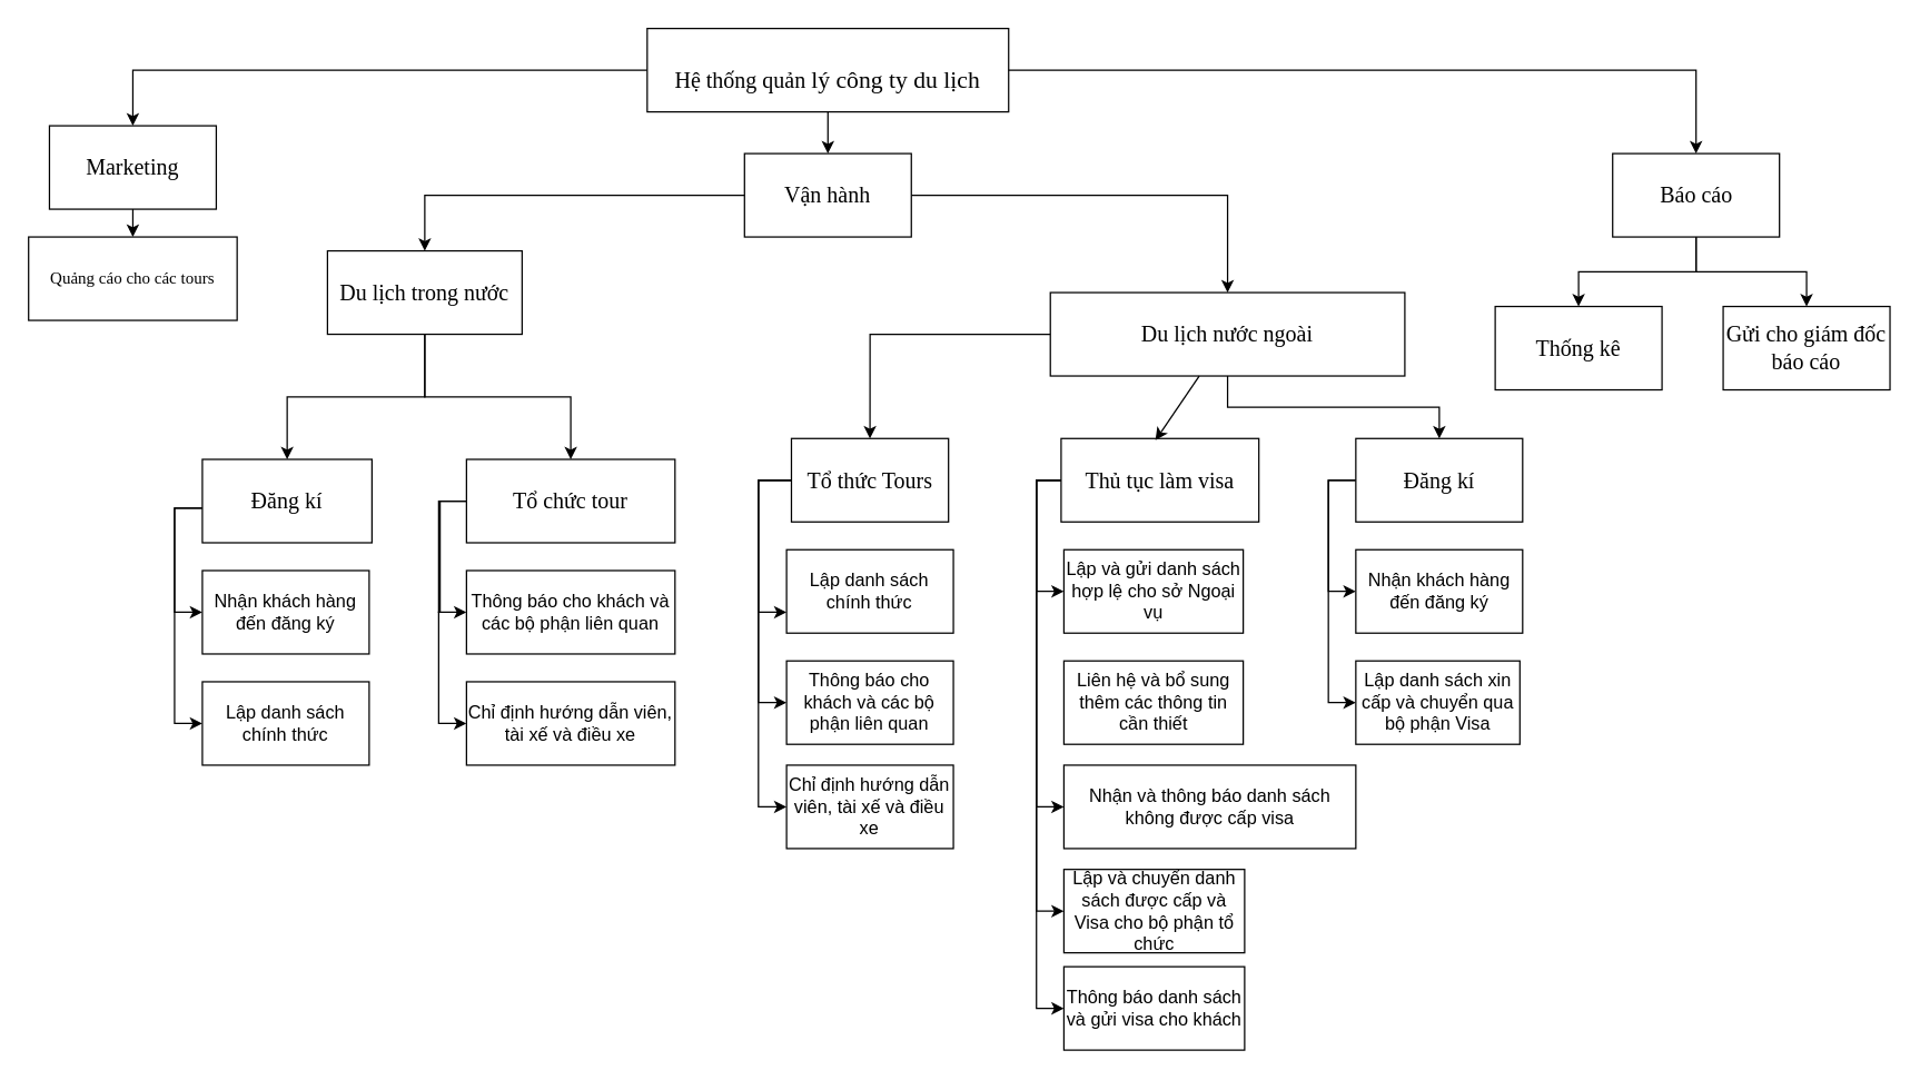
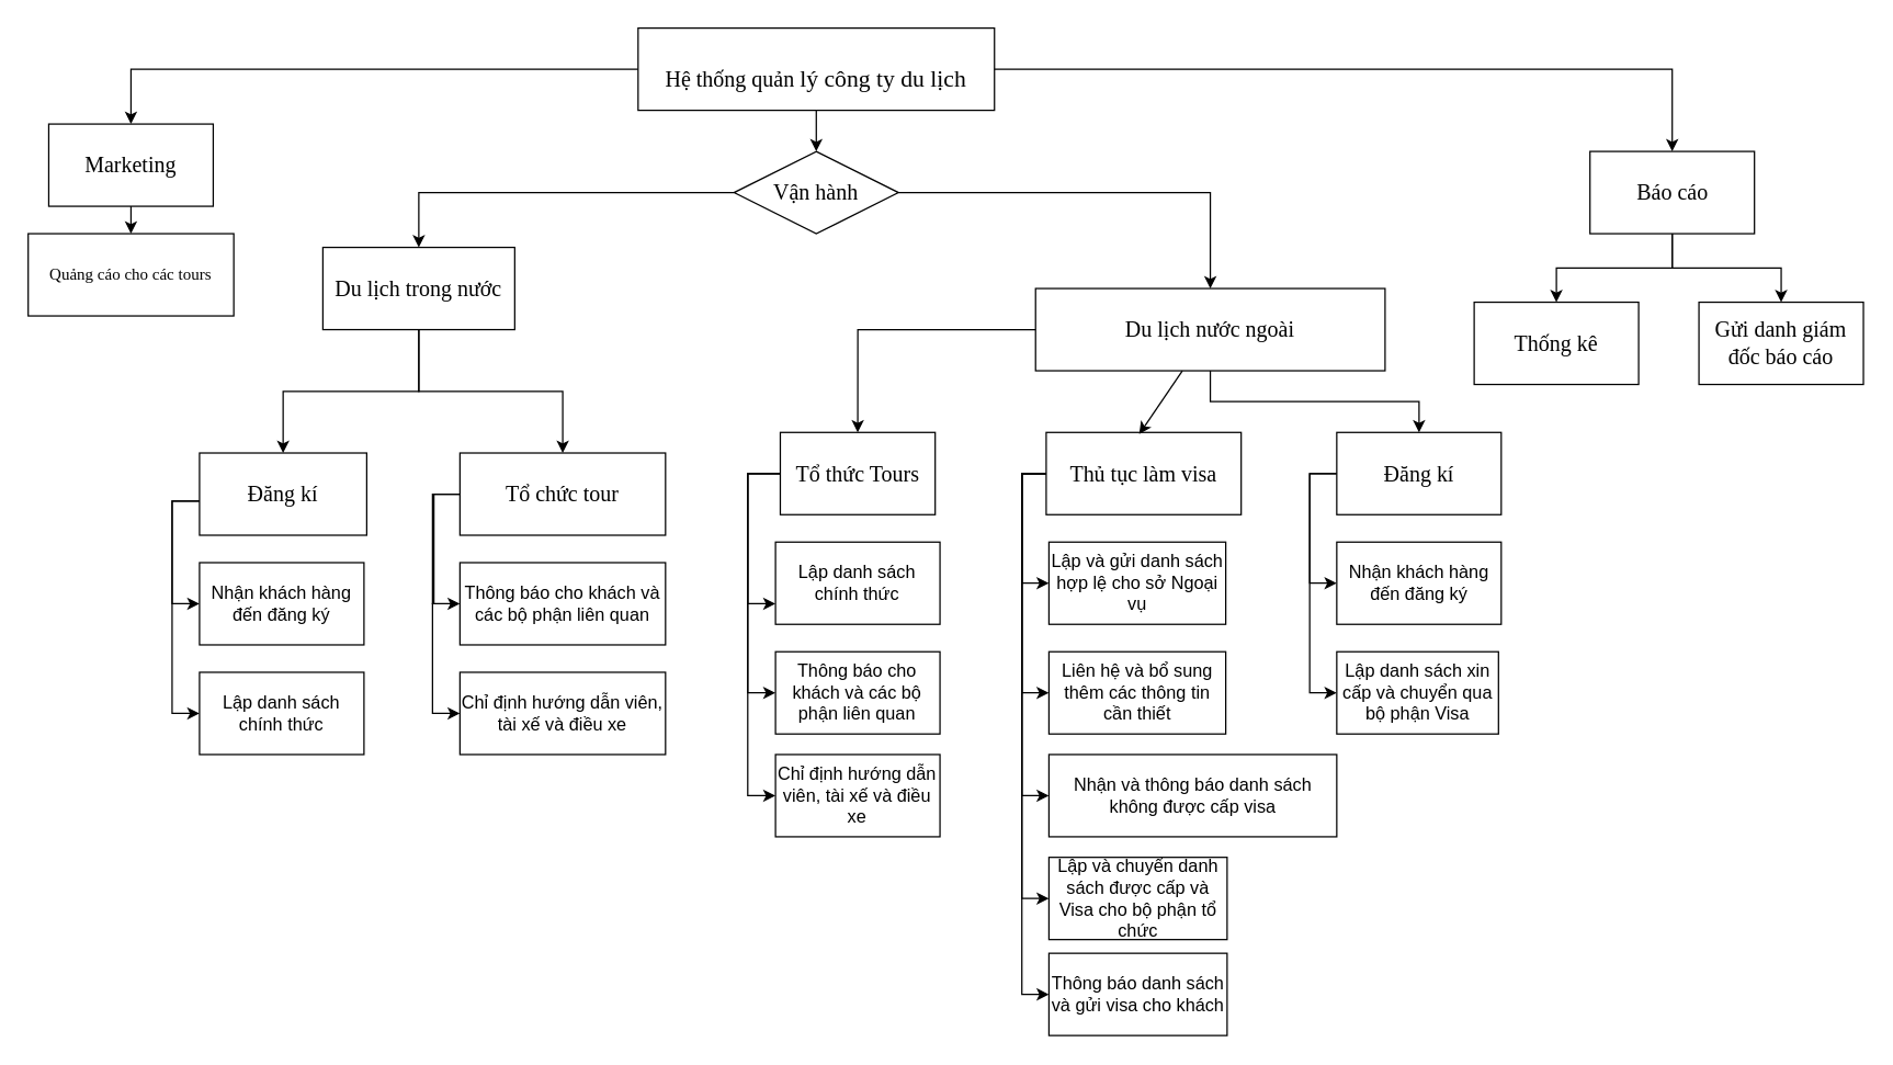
  <mxCell id="0" />
  <mxCell id="1" parent="0" />
  <mxCell id="2" style="edgeStyle=orthogonalEdgeStyle;rounded=0;orthogonalLoop=1;jettySize=auto;html=1;" edge="1" parent="1" source="4" target="7"><mxGeometry relative="1" as="geometry" /></mxCell>
  <mxCell id="3" style="edgeStyle=orthogonalEdgeStyle;rounded=0;orthogonalLoop=1;jettySize=auto;html=1;" edge="1" parent="1" source="4" target="9"><mxGeometry relative="1" as="geometry" /></mxCell>
  <mxCell id="4" value="&lt;p style=&quot;margin-bottom:0.0pt;text-align:justify;text-justify:inter-ideograph;&quot; align=&quot;justify&quot; class=&quot;MsoNormal&quot;&gt;Hệ thống quản&amp;nbsp;&lt;span style=&quot;font-size: 13pt; background-color: initial;&quot;&gt;lý công ty du&amp;nbsp;&lt;/span&gt;&lt;span style=&quot;font-size: 13pt; background-color: initial; text-align: center;&quot;&gt;lịch&lt;/span&gt;&lt;/p&gt;" style="rounded=0;whiteSpace=wrap;html=1;fontSize=16;fontFamily=Times New Roman;" vertex="1" parent="1"><mxGeometry x="465" y="20" width="260" height="60" as="geometry" /></mxCell>
  <mxCell id="5" style="edgeStyle=orthogonalEdgeStyle;rounded=0;orthogonalLoop=1;jettySize=auto;html=1;" edge="1" parent="1" source="7" target="15"><mxGeometry relative="1" as="geometry" /></mxCell>
  <mxCell id="6" style="edgeStyle=orthogonalEdgeStyle;rounded=0;orthogonalLoop=1;jettySize=auto;html=1;" edge="1" parent="1" source="7" target="12"><mxGeometry relative="1" as="geometry" /></mxCell>
- <mxCell id="7" value="&lt;p class=&quot;MsoNormal&quot;&gt;Vận hành&lt;/p&gt;" style="rounded=0;whiteSpace=wrap;html=1;fontSize=16;fontFamily=Times New Roman;" vertex="1" parent="1"><mxGeometry x="535" y="110" width="120" height="60" as="geometry" /></mxCell>
+ <mxCell id="7" value="&lt;p class=&quot;MsoNormal&quot;&gt;Vận hành&lt;/p&gt;" style="rhombus;whiteSpace=wrap;html=1;fontSize=16;fontFamily=Times New Roman;" vertex="1" parent="1"><mxGeometry x="535" y="110" width="120" height="60" as="geometry" /></mxCell>
  <mxCell id="8" style="edgeStyle=orthogonalEdgeStyle;rounded=0;orthogonalLoop=1;jettySize=auto;html=1;" edge="1" parent="1" source="4" target="18"><mxGeometry relative="1" as="geometry" /></mxCell>
  <mxCell id="9" value="&lt;p class=&quot;MsoNormal&quot;&gt;Marketing&lt;/p&gt;" style="rounded=0;whiteSpace=wrap;html=1;strokeColor=default;align=center;verticalAlign=middle;fontFamily=Times New Roman;fontSize=16;fontColor=default;fillColor=default;" vertex="1" parent="1"><mxGeometry x="35" y="90" width="120" height="60" as="geometry" /></mxCell>
  <mxCell id="10" style="edgeStyle=orthogonalEdgeStyle;rounded=0;orthogonalLoop=1;jettySize=auto;html=1;" edge="1" parent="1" source="12" target="34"><mxGeometry relative="1" as="geometry" /></mxCell>
  <mxCell id="11" style="edgeStyle=orthogonalEdgeStyle;rounded=0;orthogonalLoop=1;jettySize=auto;html=1;" edge="1" parent="1" source="12" target="37"><mxGeometry relative="1" as="geometry" /></mxCell>
  <mxCell id="12" value="Du lịch trong nước" style="rounded=0;whiteSpace=wrap;html=1;strokeColor=default;align=center;verticalAlign=middle;fontFamily=Times New Roman;fontSize=16;fontColor=default;fillColor=default;" vertex="1" parent="1"><mxGeometry x="235" y="180" width="140" height="60" as="geometry" /></mxCell>
  <mxCell id="13" style="edgeStyle=orthogonalEdgeStyle;rounded=0;orthogonalLoop=1;jettySize=auto;html=1;entryX=0.5;entryY=0;entryDx=0;entryDy=0;" edge="1" parent="1" source="15" target="28"><mxGeometry relative="1" as="geometry" /></mxCell>
  <mxCell id="14" style="edgeStyle=orthogonalEdgeStyle;rounded=0;orthogonalLoop=1;jettySize=auto;html=1;" edge="1" parent="1" source="15" target="31"><mxGeometry relative="1" as="geometry" /></mxCell>
  <mxCell id="15" value="Du lịch nước ngoài" style="rounded=0;whiteSpace=wrap;html=1;strokeColor=default;align=center;verticalAlign=middle;fontFamily=Times New Roman;fontSize=16;fontColor=default;fillColor=default;" vertex="1" parent="1"><mxGeometry x="755" y="210" width="255" height="60" as="geometry" /></mxCell>
  <mxCell id="16" style="edgeStyle=orthogonalEdgeStyle;rounded=0;orthogonalLoop=1;jettySize=auto;html=1;entryX=0.5;entryY=0;entryDx=0;entryDy=0;" edge="1" parent="1" source="18" target="52"><mxGeometry relative="1" as="geometry" /></mxCell>
  <mxCell id="17" style="edgeStyle=orthogonalEdgeStyle;rounded=0;orthogonalLoop=1;jettySize=auto;html=1;" edge="1" parent="1" source="18" target="53"><mxGeometry relative="1" as="geometry" /></mxCell>
  <mxCell id="18" value="&lt;p class=&quot;MsoNormal&quot;&gt;Báo cáo&lt;/p&gt;" style="rounded=0;whiteSpace=wrap;html=1;strokeColor=default;align=center;verticalAlign=middle;fontFamily=Times New Roman;fontSize=16;fontColor=default;fillColor=default;" vertex="1" parent="1"><mxGeometry x="1159.5" y="110" width="120" height="60" as="geometry" /></mxCell>
  <mxCell id="19" style="edgeStyle=orthogonalEdgeStyle;rounded=0;orthogonalLoop=1;jettySize=auto;html=1;entryX=0;entryY=0.5;entryDx=0;entryDy=0;" edge="1" parent="1" source="24" target="45"><mxGeometry relative="1" as="geometry"><Array as="points"><mxPoint x="745" y="345" /><mxPoint x="745" y="425" /></Array></mxGeometry></mxCell>
+ <mxCell id="20" style="edgeStyle=orthogonalEdgeStyle;rounded=0;orthogonalLoop=1;jettySize=auto;html=1;entryX=0;entryY=0.5;entryDx=0;entryDy=0;" edge="1" parent="1" source="24" target="46"><mxGeometry relative="1" as="geometry"><Array as="points"><mxPoint x="745" y="345" /><mxPoint x="745" y="505" /></Array></mxGeometry></mxCell>
  <mxCell id="21" style="edgeStyle=orthogonalEdgeStyle;rounded=0;orthogonalLoop=1;jettySize=auto;html=1;entryX=0;entryY=0.5;entryDx=0;entryDy=0;" edge="1" parent="1" source="24" target="47"><mxGeometry relative="1" as="geometry"><Array as="points"><mxPoint x="745" y="345" /><mxPoint x="745" y="580" /></Array></mxGeometry></mxCell>
  <mxCell id="22" style="edgeStyle=orthogonalEdgeStyle;rounded=0;orthogonalLoop=1;jettySize=auto;html=1;entryX=0;entryY=0.5;entryDx=0;entryDy=0;" edge="1" parent="1" source="24" target="48"><mxGeometry relative="1" as="geometry"><Array as="points"><mxPoint x="745" y="345" /><mxPoint x="745" y="655" /></Array></mxGeometry></mxCell>
  <mxCell id="23" style="edgeStyle=orthogonalEdgeStyle;rounded=0;orthogonalLoop=1;jettySize=auto;html=1;entryX=0;entryY=0.5;entryDx=0;entryDy=0;" edge="1" parent="1" source="24" target="49"><mxGeometry relative="1" as="geometry"><Array as="points"><mxPoint x="745" y="345" /><mxPoint x="745" y="725" /></Array></mxGeometry></mxCell>
  <mxCell id="24" value="&lt;p class=&quot;MsoNormal&quot;&gt;Thủ tục làm visa&lt;/p&gt;" style="rounded=0;whiteSpace=wrap;html=1;strokeColor=default;align=center;verticalAlign=middle;fontFamily=Times New Roman;fontSize=16;fontColor=default;fillColor=default;" vertex="1" parent="1"><mxGeometry x="762.75" y="315" width="142.25" height="60" as="geometry" /></mxCell>
  <mxCell id="25" style="edgeStyle=orthogonalEdgeStyle;rounded=0;orthogonalLoop=1;jettySize=auto;html=1;entryX=0;entryY=0.75;entryDx=0;entryDy=0;" edge="1" parent="1" source="28" target="44"><mxGeometry relative="1" as="geometry"><Array as="points"><mxPoint x="545" y="345" /><mxPoint x="545" y="440" /></Array></mxGeometry></mxCell>
  <mxCell id="26" style="edgeStyle=orthogonalEdgeStyle;rounded=0;orthogonalLoop=1;jettySize=auto;html=1;entryX=0;entryY=0.5;entryDx=0;entryDy=0;" edge="1" parent="1" source="28" target="50"><mxGeometry relative="1" as="geometry"><Array as="points"><mxPoint x="545" y="345" /><mxPoint x="545" y="505" /></Array></mxGeometry></mxCell>
  <mxCell id="27" style="edgeStyle=orthogonalEdgeStyle;rounded=0;orthogonalLoop=1;jettySize=auto;html=1;entryX=0;entryY=0.5;entryDx=0;entryDy=0;" edge="1" parent="1" source="28" target="51"><mxGeometry relative="1" as="geometry"><Array as="points"><mxPoint x="545" y="345" /><mxPoint x="545" y="580" /></Array></mxGeometry></mxCell>
  <mxCell id="28" value="&lt;p class=&quot;MsoNormal&quot;&gt;Tổ thức Tours&lt;/p&gt;" style="rounded=0;whiteSpace=wrap;html=1;strokeColor=default;align=center;verticalAlign=middle;fontFamily=Times New Roman;fontSize=16;fontColor=default;fillColor=default;" vertex="1" parent="1"><mxGeometry x="568.75" y="315" width="113" height="60" as="geometry" /></mxCell>
  <mxCell id="29" style="edgeStyle=orthogonalEdgeStyle;rounded=0;orthogonalLoop=1;jettySize=auto;html=1;entryX=0;entryY=0.5;entryDx=0;entryDy=0;" edge="1" parent="1" source="31" target="38"><mxGeometry relative="1" as="geometry"><Array as="points"><mxPoint x="955" y="345" /><mxPoint x="955" y="425" /></Array></mxGeometry></mxCell>
  <mxCell id="30" style="edgeStyle=orthogonalEdgeStyle;rounded=0;orthogonalLoop=1;jettySize=auto;html=1;entryX=0;entryY=0.5;entryDx=0;entryDy=0;" edge="1" parent="1" source="31" target="39"><mxGeometry relative="1" as="geometry"><Array as="points"><mxPoint x="955" y="345" /><mxPoint x="955" y="505" /></Array></mxGeometry></mxCell>
  <mxCell id="31" value="&lt;p class=&quot;MsoNormal&quot;&gt;Đăng kí&lt;/p&gt;" style="rounded=0;whiteSpace=wrap;html=1;strokeColor=default;align=center;verticalAlign=middle;fontFamily=Times New Roman;fontSize=16;fontColor=default;fillColor=default;" vertex="1" parent="1"><mxGeometry x="974.75" y="315" width="120" height="60" as="geometry" /></mxCell>
  <mxCell id="32" style="edgeStyle=orthogonalEdgeStyle;rounded=0;orthogonalLoop=1;jettySize=auto;html=1;entryX=0;entryY=0.5;entryDx=0;entryDy=0;" edge="1" parent="1" source="34" target="40"><mxGeometry relative="1" as="geometry"><Array as="points"><mxPoint x="125" y="365" /><mxPoint x="125" y="440" /></Array></mxGeometry></mxCell>
  <mxCell id="33" style="edgeStyle=orthogonalEdgeStyle;rounded=0;orthogonalLoop=1;jettySize=auto;html=1;entryX=0;entryY=0.5;entryDx=0;entryDy=0;" edge="1" parent="1" source="34" target="41"><mxGeometry relative="1" as="geometry"><Array as="points"><mxPoint x="125" y="365" /><mxPoint x="125" y="520" /></Array></mxGeometry></mxCell>
  <mxCell id="34" value="&lt;p class=&quot;MsoNormal&quot;&gt;Đăng kí&lt;/p&gt;" style="rounded=0;whiteSpace=wrap;html=1;strokeColor=default;align=center;verticalAlign=middle;fontFamily=Times New Roman;fontSize=16;fontColor=default;fillColor=default;" vertex="1" parent="1"><mxGeometry x="145" y="330" width="122" height="60" as="geometry" /></mxCell>
  <mxCell id="35" style="edgeStyle=orthogonalEdgeStyle;rounded=0;orthogonalLoop=1;jettySize=auto;html=1;entryX=0;entryY=0.5;entryDx=0;entryDy=0;" edge="1" parent="1" source="37" target="42"><mxGeometry relative="1" as="geometry"><Array as="points"><mxPoint x="315" y="360" /><mxPoint x="315" y="440" /></Array></mxGeometry></mxCell>
  <mxCell id="36" style="edgeStyle=orthogonalEdgeStyle;rounded=0;orthogonalLoop=1;jettySize=auto;html=1;entryX=0;entryY=0.5;entryDx=0;entryDy=0;" edge="1" parent="1" source="37" target="43"><mxGeometry relative="1" as="geometry"><Array as="points"><mxPoint x="316" y="360" /><mxPoint x="316" y="440" /><mxPoint x="315" y="440" /><mxPoint x="315" y="520" /></Array></mxGeometry></mxCell>
  <mxCell id="37" value="&lt;p class=&quot;MsoNormal&quot;&gt;Tổ chức tour&lt;/p&gt;" style="rounded=0;whiteSpace=wrap;html=1;strokeColor=default;align=center;verticalAlign=middle;fontFamily=Times New Roman;fontSize=16;fontColor=default;fillColor=default;" vertex="1" parent="1"><mxGeometry x="335" y="330" width="150" height="60" as="geometry" /></mxCell>
  <mxCell id="38" value="&lt;p class=&quot;MsoNormal&quot; style=&quot;font-size: 13px;&quot;&gt;&lt;font style=&quot;font-size: 13px;&quot;&gt;Nhận khách hàng đến đăng ký&lt;/font&gt;&lt;/p&gt;" style="rounded=0;whiteSpace=wrap;html=1;fontSize=13;" vertex="1" parent="1"><mxGeometry x="974.75" y="395" width="120" height="60" as="geometry" /></mxCell>
  <mxCell id="39" value="Lập danh sách xin cấp và chuyển qua bộ phận Visa" style="rounded=0;whiteSpace=wrap;html=1;align=center;fontSize=13;" vertex="1" parent="1"><mxGeometry x="974.75" y="475" width="118" height="60" as="geometry" /></mxCell>
  <mxCell id="40" value="&lt;p class=&quot;MsoNormal&quot; style=&quot;font-size: 13px;&quot;&gt;Nhận khách hàng đến đăng ký&lt;/p&gt;" style="rounded=0;whiteSpace=wrap;html=1;fontSize=13;" vertex="1" parent="1"><mxGeometry x="145" y="410" width="120" height="60" as="geometry" /></mxCell>
  <mxCell id="41" value="&lt;p class=&quot;MsoNormal&quot; style=&quot;font-size: 13px;&quot;&gt;Lập danh sách chính thức&lt;/p&gt;" style="rounded=0;whiteSpace=wrap;html=1;fontSize=13;" vertex="1" parent="1"><mxGeometry x="145" y="490" width="120" height="60" as="geometry" /></mxCell>
  <mxCell id="42" value="Thông báo cho khách và các bộ phận liên quan" style="rounded=0;whiteSpace=wrap;html=1;fontSize=13;" vertex="1" parent="1"><mxGeometry x="335" y="410" width="150" height="60" as="geometry" /></mxCell>
  <mxCell id="43" value="Chỉ định hướng dẫn viên, tài xế và điều xe" style="rounded=0;whiteSpace=wrap;html=1;fontSize=13;" vertex="1" parent="1"><mxGeometry x="335" y="490" width="150" height="60" as="geometry" /></mxCell>
  <mxCell id="44" value="&lt;p class=&quot;MsoNormal&quot; style=&quot;font-size: 13px;&quot;&gt;Lập danh sách chính thức&lt;/p&gt;" style="rounded=0;whiteSpace=wrap;html=1;fontSize=13;" vertex="1" parent="1"><mxGeometry x="565.25" y="395" width="120" height="60" as="geometry" /></mxCell>
  <mxCell id="45" value="Lập và gửi danh sách hợp lệ cho sở Ngoại vụ" style="rounded=0;whiteSpace=wrap;html=1;fontSize=13;" vertex="1" parent="1"><mxGeometry x="764.75" y="395" width="129" height="60" as="geometry" /></mxCell>
  <mxCell id="46" value="Liên hệ và bổ sung thêm các thông tin cần thiết" style="rounded=0;whiteSpace=wrap;html=1;fontSize=13;" vertex="1" parent="1"><mxGeometry x="764.75" y="475" width="129" height="60" as="geometry" /></mxCell>
  <mxCell id="47" value="Nhận và thông báo danh sách không được cấp visa" style="rounded=0;whiteSpace=wrap;html=1;fontSize=13;" vertex="1" parent="1"><mxGeometry x="764.75" y="550" width="210" height="60" as="geometry" /></mxCell>
  <mxCell id="48" value="Lập và chuyển danh sách được cấp và Visa cho bộ phận tổ chức" style="rounded=0;whiteSpace=wrap;html=1;fontSize=13;" vertex="1" parent="1"><mxGeometry x="764.75" y="625" width="130" height="60" as="geometry" /></mxCell>
  <mxCell id="49" value="Thông báo danh sách và gửi visa cho khách" style="rounded=0;whiteSpace=wrap;html=1;fontSize=13;" vertex="1" parent="1"><mxGeometry x="764.75" y="695" width="130" height="60" as="geometry" /></mxCell>
  <mxCell id="50" value="Thông báo cho khách và các bộ phận liên quan" style="rounded=0;whiteSpace=wrap;html=1;fontSize=13;" vertex="1" parent="1"><mxGeometry x="565.25" y="475" width="120" height="60" as="geometry" /></mxCell>
  <mxCell id="51" value="Chỉ định hướng dẫn viên, tài xế và điều xe" style="rounded=0;whiteSpace=wrap;html=1;fontSize=13;" vertex="1" parent="1"><mxGeometry x="565.25" y="550" width="120" height="60" as="geometry" /></mxCell>
  <mxCell id="52" value="&lt;p class=&quot;MsoNormal&quot;&gt;&lt;span style=&quot;mso-spacerun:'yes';font-family:'Times New Roman';mso-fareast-font-family:SimSun;&lt;br/&gt;font-size:13.0pt;&quot;&gt;&lt;font style=&quot;font-size: 16px;&quot;&gt;Thống kê &lt;/font&gt;&lt;/span&gt;&lt;/p&gt;" style="rounded=0;whiteSpace=wrap;html=1;" vertex="1" parent="1"><mxGeometry x="1075" y="220" width="120" height="60" as="geometry" /></mxCell>
- <mxCell id="53" value="&lt;p class=&quot;MsoNormal&quot;&gt;&lt;span style=&quot;mso-spacerun:'yes';font-family:'Times New Roman';mso-fareast-font-family:SimSun;&lt;br/&gt;font-size:13.0pt;&quot;&gt;&lt;font style=&quot;font-size: 16px;&quot;&gt;Gửi cho giám đốc báo cáo&lt;/font&gt;&lt;/span&gt;&lt;/p&gt;" style="rounded=0;whiteSpace=wrap;html=1;" vertex="1" parent="1"><mxGeometry x="1239" y="220" width="120" height="60" as="geometry" /></mxCell>
+ <mxCell id="53" value="&lt;p class=&quot;MsoNormal&quot;&gt;&lt;span style=&quot;mso-spacerun:'yes';font-family:'Times New Roman';mso-fareast-font-family:SimSun;&lt;br/&gt;font-size:13.0pt;&quot;&gt;&lt;font style=&quot;font-size: 16px;&quot;&gt;Gửi danh giám đốc báo cáo&lt;/font&gt;&lt;/span&gt;&lt;/p&gt;" style="rounded=0;whiteSpace=wrap;html=1;" vertex="1" parent="1"><mxGeometry x="1239" y="220" width="120" height="60" as="geometry" /></mxCell>
  <mxCell id="54" value="&lt;p class=&quot;MsoNormal&quot;&gt;&lt;span style=&quot;mso-spacerun:'yes';font-family:'Times New Roman';mso-fareast-font-family:SimSun;&#10;font-size:13.0pt;&quot;&gt;Quảng cáo cho các tours&lt;/span&gt;&lt;/p&gt;" style="rounded=0;whiteSpace=wrap;html=1;" vertex="1" parent="1"><mxGeometry x="20" y="170" width="150" height="60" as="geometry" /></mxCell>
  <mxCell id="55" value="" style="endArrow=classic;html=1;rounded=0;exitX=0.5;exitY=1;exitDx=0;exitDy=0;" edge="1" parent="1" source="9" target="54"><mxGeometry width="50" height="50" relative="1" as="geometry"><mxPoint x="655" y="310" as="sourcePoint" /><mxPoint x="705" y="260" as="targetPoint" /></mxGeometry></mxCell>
  <mxCell id="56" value="" style="endArrow=classic;html=1;rounded=0;entryX=0.477;entryY=0.021;entryDx=0;entryDy=0;entryPerimeter=0;" edge="1" parent="1" source="15" target="24"><mxGeometry width="50" height="50" relative="1" as="geometry"><mxPoint x="855" y="350" as="sourcePoint" /><mxPoint x="905" y="300" as="targetPoint" /></mxGeometry></mxCell>
